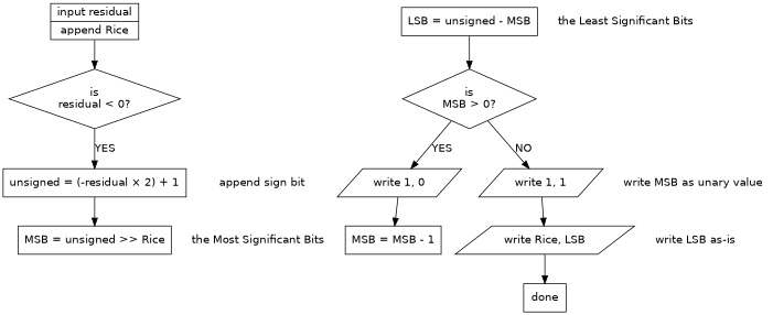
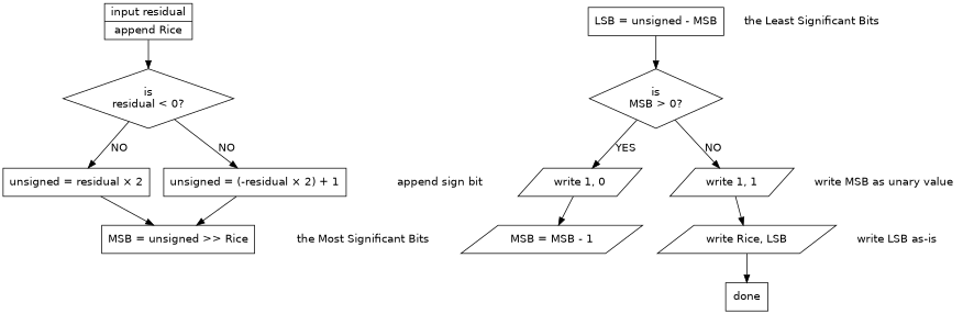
  digraph {
    node [fontname=DejaVuSans shape=box]
    edge [fontname=DejaVuSans]
+   n1 [label="unsigned = residual × 2"]
    n2 [label="unsigned = (-residual × 2) + 1"]
    n3 [label="append sign bit" shape=plaintext]
    n4 [label="MSB = unsigned >> Rice"]
    n5 [label="the Most Significant Bits" shape=plaintext]
    n6 [label="LSB = unsigned - MSB"]
    n7 [label="the Least Significant Bits" shape=plaintext]
    n8 [label="write 1, 0" shape=parallelogram]
    n9 [label="write 1, 1" shape=parallelogram]
    n10 [label="write MSB as unary value" shape=plaintext]
    n11 [label="write Rice, LSB" shape=parallelogram]
    n12 [label="write LSB as-is" shape=plaintext]
    n13 [label="is\nMSB > 0?" shape=diamond]
-   n14 [label="MSB = MSB - 1"]
+   n14 [label="MSB = MSB - 1" shape=parallelogram]
    n15 [label=done shape=record]
    n16 [label="{input residual|append Rice}" shape=record]
    n17 [label="is\nresidual < 0?" shape=diamond]
    subgraph sub_1 {
      rank=same
+     n1
      n2
      n3
    }
    subgraph sub_2 {
      rank=same
      n4
      n5
    }
    subgraph sub_3 {
      rank=same
      n6
      n7
    }
    subgraph sub_4 {
      rank=same
      n8
      n9
      n10
    }
    subgraph sub_5 {
      rank=same
      n11
      n12
    }
+   n1 -> n4
    n2 -> n4
    n6 -> n13
    n8 -> n14
    n9 -> n11
    n11 -> n15
    n13 -> n8 [label=YES]
    n13 -> n9 [label=NO]
    n16 -> n17
-   n17 -> n2 [label=YES]
+   n17 -> n1 [label=NO]
+   n17 -> n2 [label=NO]
  }
